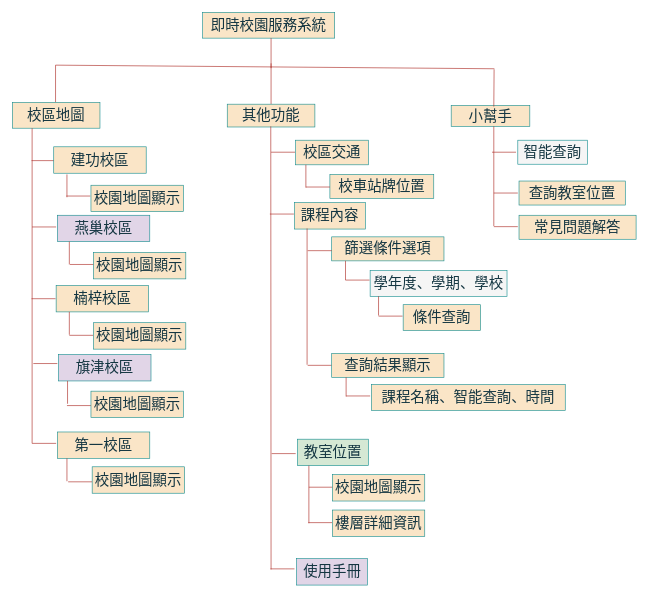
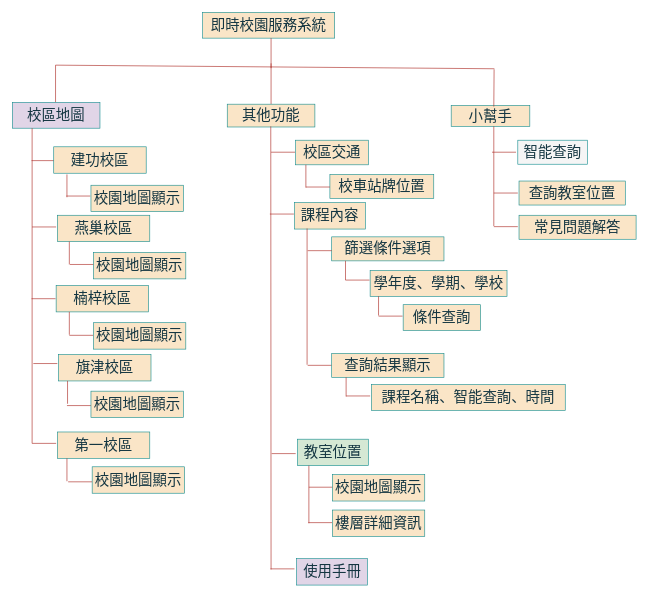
  <mxCell id="0" />
  <mxCell id="1" parent="0" />
  <mxCell id="2" value="&lt;font face=&quot;Times New Roman&quot; style=&quot;font-size: 24px;&quot;&gt;即時校園服務系統&lt;/font&gt;" style="rounded=0;whiteSpace=wrap;html=1;labelBackgroundColor=none;fillColor=#FAE5C7;strokeColor=#0F8B8D;fontColor=#143642;" vertex="1" parent="1"><mxGeometry x="337" y="20" width="220" height="43" as="geometry" /></mxCell>
  <mxCell id="3" value="" style="endArrow=none;html=1;rounded=0;labelBackgroundColor=none;strokeColor=#A8201A;fontColor=default;" edge="1" parent="1"><mxGeometry width="50" height="50" relative="1" as="geometry"><mxPoint x="451" y="113" as="sourcePoint" /><mxPoint x="451" y="63" as="targetPoint" /></mxGeometry></mxCell>
  <mxCell id="4" value="" style="endArrow=none;html=1;rounded=0;labelBackgroundColor=none;strokeColor=#A8201A;fontColor=default;" edge="1" parent="1"><mxGeometry width="50" height="50" relative="1" as="geometry"><mxPoint x="92" y="170" as="sourcePoint" /><mxPoint x="92" y="108" as="targetPoint" /></mxGeometry></mxCell>
  <mxCell id="5" value="" style="endArrow=none;html=1;rounded=0;labelBackgroundColor=none;strokeColor=#A8201A;fontColor=default;" edge="1" parent="1"><mxGeometry width="50" height="50" relative="1" as="geometry"><mxPoint x="92" y="108" as="sourcePoint" /><mxPoint x="823" y="114" as="targetPoint" /></mxGeometry></mxCell>
- <mxCell id="6" value="&lt;font style=&quot;font-size: 24px;&quot;&gt;校區地圖&lt;/font&gt;" style="rounded=0;whiteSpace=wrap;html=1;labelBackgroundColor=none;fillColor=#FAE5C7;strokeColor=#0F8B8D;fontColor=#143642;" vertex="1" parent="1"><mxGeometry x="20" y="170" width="146" height="43" as="geometry" /></mxCell>
+ <mxCell id="6" value="&lt;font style=&quot;font-size: 24px;&quot;&gt;校區地圖&lt;/font&gt;" style="rounded=0;whiteSpace=wrap;html=1;labelBackgroundColor=none;fillColor=#e1d5e7;strokeColor=#0F8B8D;fontColor=#143642;" vertex="1" parent="1"><mxGeometry x="20" y="170" width="146" height="43" as="geometry" /></mxCell>
  <mxCell id="7" value="" style="endArrow=none;html=1;rounded=0;exitX=0.5;exitY=0;exitDx=0;exitDy=0;labelBackgroundColor=none;strokeColor=#A8201A;fontColor=default;" edge="1" parent="1" source="8"><mxGeometry width="50" height="50" relative="1" as="geometry"><mxPoint x="451" y="167" as="sourcePoint" /><mxPoint x="451" y="105" as="targetPoint" /></mxGeometry></mxCell>
  <mxCell id="8" value="&lt;font style=&quot;font-size: 24px;&quot;&gt;其他功能&lt;/font&gt;" style="rounded=0;whiteSpace=wrap;html=1;labelBackgroundColor=none;fillColor=#FAE5C7;strokeColor=#0F8B8D;fontColor=#143642;" vertex="1" parent="1"><mxGeometry x="378" y="173" width="146" height="38" as="geometry" /></mxCell>
  <mxCell id="9" value="&lt;font style=&quot;font-size: 24px;&quot;&gt;小幫手&lt;/font&gt;" style="rounded=0;whiteSpace=wrap;html=1;labelBackgroundColor=none;fillColor=#FAE5C7;strokeColor=#0F8B8D;fontColor=#143642;" vertex="1" parent="1"><mxGeometry x="751" y="175" width="131" height="35" as="geometry" /></mxCell>
  <mxCell id="10" value="" style="endArrow=none;html=1;rounded=0;labelBackgroundColor=none;strokeColor=#A8201A;fontColor=default;" edge="1" parent="1"><mxGeometry width="50" height="50" relative="1" as="geometry"><mxPoint x="822" y="177" as="sourcePoint" /><mxPoint x="822.5" y="115" as="targetPoint" /></mxGeometry></mxCell>
  <mxCell id="11" value="" style="endArrow=none;html=1;rounded=0;labelBackgroundColor=none;strokeColor=#A8201A;fontColor=default;" edge="1" parent="1"><mxGeometry width="50" height="50" relative="1" as="geometry"><mxPoint x="451" y="948" as="sourcePoint" /><mxPoint x="450.5" y="210" as="targetPoint" /></mxGeometry></mxCell>
  <mxCell id="12" value="" style="endArrow=none;html=1;rounded=0;labelBackgroundColor=none;strokeColor=#A8201A;fontColor=default;" edge="1" parent="1"><mxGeometry width="50" height="50" relative="1" as="geometry"><mxPoint x="451" y="253" as="sourcePoint" /><mxPoint x="491" y="253" as="targetPoint" /></mxGeometry></mxCell>
  <mxCell id="13" value="&lt;font style=&quot;font-size: 24px;&quot;&gt;校區交通&lt;/font&gt;" style="rounded=0;whiteSpace=wrap;html=1;labelBackgroundColor=none;fillColor=#FAE5C7;strokeColor=#0F8B8D;fontColor=#143642;" vertex="1" parent="1"><mxGeometry x="492" y="233" width="121" height="41" as="geometry" /></mxCell>
  <mxCell id="14" value="" style="endArrow=none;html=1;rounded=0;labelBackgroundColor=none;strokeColor=#A8201A;fontColor=default;" edge="1" parent="1"><mxGeometry width="50" height="50" relative="1" as="geometry"><mxPoint x="509" y="312" as="sourcePoint" /><mxPoint x="509" y="274" as="targetPoint" /></mxGeometry></mxCell>
  <mxCell id="15" value="&lt;font style=&quot;font-size: 24px;&quot;&gt;校車站牌位置&lt;/font&gt;" style="rounded=0;whiteSpace=wrap;html=1;labelBackgroundColor=none;fillColor=#FAE5C7;strokeColor=#0F8B8D;fontColor=#143642;" vertex="1" parent="1"><mxGeometry x="549" y="290" width="173" height="40" as="geometry" /></mxCell>
  <mxCell id="16" value="&lt;font style=&quot;font-size: 24px;&quot;&gt;課程內容&lt;/font&gt;" style="rounded=0;whiteSpace=wrap;html=1;labelBackgroundColor=none;fillColor=#FAE5C7;strokeColor=#0F8B8D;fontColor=#143642;" vertex="1" parent="1"><mxGeometry x="490" y="337" width="118" height="44" as="geometry" /></mxCell>
  <mxCell id="17" value="" style="endArrow=none;html=1;rounded=0;labelBackgroundColor=none;strokeColor=#A8201A;fontColor=default;" edge="1" parent="1"><mxGeometry width="50" height="50" relative="1" as="geometry"><mxPoint x="511" y="607" as="sourcePoint" /><mxPoint x="511" y="380" as="targetPoint" /></mxGeometry></mxCell>
  <mxCell id="18" value="&lt;span style=&quot;font-size: 24px;&quot;&gt;篩選條件選項&lt;/span&gt;" style="rounded=0;whiteSpace=wrap;html=1;labelBackgroundColor=none;fillColor=#FAE5C7;strokeColor=#0F8B8D;fontColor=#143642;" vertex="1" parent="1"><mxGeometry x="552" y="394" width="187" height="40" as="geometry" /></mxCell>
- <mxCell id="19" value="&lt;font style=&quot;font-size: 24px;&quot;&gt;學年度、學期、學校&lt;/font&gt;" style="rounded=0;whiteSpace=wrap;html=1;labelBackgroundColor=none;fillColor=#f5f5f5;strokeColor=#0F8B8D;fontColor=#143642;" vertex="1" parent="1"><mxGeometry x="616" y="450" width="228" height="43" as="geometry" /></mxCell>
+ <mxCell id="19" value="&lt;font style=&quot;font-size: 24px;&quot;&gt;學年度、學期、學校&lt;/font&gt;" style="rounded=0;whiteSpace=wrap;html=1;labelBackgroundColor=none;fillColor=#FAE5C7;strokeColor=#0F8B8D;fontColor=#143642;" vertex="1" parent="1"><mxGeometry x="616" y="450" width="228" height="43" as="geometry" /></mxCell>
  <mxCell id="20" value="" style="endArrow=none;html=1;rounded=0;labelBackgroundColor=none;strokeColor=#A8201A;fontColor=default;" edge="1" parent="1"><mxGeometry width="50" height="50" relative="1" as="geometry"><mxPoint x="509" y="311" as="sourcePoint" /><mxPoint x="549" y="311" as="targetPoint" /></mxGeometry></mxCell>
  <mxCell id="21" value="" style="endArrow=none;html=1;rounded=0;labelBackgroundColor=none;strokeColor=#A8201A;fontColor=default;" edge="1" parent="1"><mxGeometry width="50" height="50" relative="1" as="geometry"><mxPoint x="449" y="356" as="sourcePoint" /><mxPoint x="489" y="356" as="targetPoint" /></mxGeometry></mxCell>
  <mxCell id="22" value="" style="endArrow=none;html=1;rounded=0;labelBackgroundColor=none;strokeColor=#A8201A;fontColor=default;" edge="1" parent="1"><mxGeometry width="50" height="50" relative="1" as="geometry"><mxPoint x="512" y="417" as="sourcePoint" /><mxPoint x="552" y="417" as="targetPoint" /></mxGeometry></mxCell>
  <mxCell id="23" value="" style="endArrow=none;html=1;rounded=0;labelBackgroundColor=none;strokeColor=#A8201A;fontColor=default;" edge="1" parent="1"><mxGeometry width="50" height="50" relative="1" as="geometry"><mxPoint x="512" y="608" as="sourcePoint" /><mxPoint x="552" y="608" as="targetPoint" /></mxGeometry></mxCell>
  <mxCell id="24" value="&lt;font style=&quot;font-size: 24px;&quot;&gt;智能查詢&lt;/font&gt;" style="rounded=0;whiteSpace=wrap;html=1;labelBackgroundColor=none;fillColor=#f5f5f5;strokeColor=#0F8B8D;fontColor=#143642;" vertex="1" parent="1"><mxGeometry x="862" y="233" width="116" height="40" as="geometry" /></mxCell>
  <mxCell id="25" value="" style="endArrow=none;html=1;rounded=0;labelBackgroundColor=none;strokeColor=#A8201A;fontColor=default;" edge="1" parent="1"><mxGeometry width="50" height="50" relative="1" as="geometry"><mxPoint x="575" y="466" as="sourcePoint" /><mxPoint x="615" y="466" as="targetPoint" /></mxGeometry></mxCell>
  <mxCell id="26" value="&lt;font style=&quot;font-size: 24px;&quot;&gt;常見問題解答&lt;/font&gt;" style="rounded=0;whiteSpace=wrap;html=1;labelBackgroundColor=none;fillColor=#FAE5C7;strokeColor=#0F8B8D;fontColor=#143642;" vertex="1" parent="1"><mxGeometry x="864" y="358" width="195" height="40" as="geometry" /></mxCell>
  <mxCell id="27" value="" style="endArrow=none;html=1;rounded=0;labelBackgroundColor=none;strokeColor=#A8201A;fontColor=default;" edge="1" parent="1"><mxGeometry width="50" height="50" relative="1" as="geometry"><mxPoint x="575" y="466" as="sourcePoint" /><mxPoint x="575" y="434" as="targetPoint" /></mxGeometry></mxCell>
  <mxCell id="28" value="" style="endArrow=none;html=1;rounded=0;labelBackgroundColor=none;strokeColor=#A8201A;fontColor=default;" edge="1" parent="1"><mxGeometry width="50" height="50" relative="1" as="geometry"><mxPoint x="630" y="525" as="sourcePoint" /><mxPoint x="630" y="493" as="targetPoint" /></mxGeometry></mxCell>
  <mxCell id="29" value="" style="endArrow=none;html=1;rounded=0;labelBackgroundColor=none;strokeColor=#A8201A;fontColor=default;" edge="1" parent="1"><mxGeometry width="50" height="50" relative="1" as="geometry"><mxPoint x="630" y="526" as="sourcePoint" /><mxPoint x="670" y="526" as="targetPoint" /></mxGeometry></mxCell>
  <mxCell id="30" value="&lt;font style=&quot;font-size: 24px;&quot;&gt;條件查詢&lt;/font&gt;" style="rounded=0;whiteSpace=wrap;html=1;labelBackgroundColor=none;fillColor=#FAE5C7;strokeColor=#0F8B8D;fontColor=#143642;" vertex="1" parent="1"><mxGeometry x="671" y="507" width="129" height="43" as="geometry" /></mxCell>
  <mxCell id="31" value="&lt;span style=&quot;font-size: 24px;&quot;&gt;查詢結果顯示&lt;/span&gt;" style="rounded=0;whiteSpace=wrap;html=1;labelBackgroundColor=none;fillColor=#FAE5C7;strokeColor=#0F8B8D;fontColor=#143642;" vertex="1" parent="1"><mxGeometry x="552" y="588" width="187" height="40" as="geometry" /></mxCell>
  <mxCell id="32" value="" style="endArrow=none;html=1;rounded=0;labelBackgroundColor=none;strokeColor=#A8201A;fontColor=default;" edge="1" parent="1"><mxGeometry width="50" height="50" relative="1" as="geometry"><mxPoint x="576" y="660" as="sourcePoint" /><mxPoint x="576" y="628" as="targetPoint" /></mxGeometry></mxCell>
  <mxCell id="33" value="" style="endArrow=none;html=1;rounded=0;labelBackgroundColor=none;strokeColor=#A8201A;fontColor=default;" edge="1" parent="1"><mxGeometry width="50" height="50" relative="1" as="geometry"><mxPoint x="576" y="659" as="sourcePoint" /><mxPoint x="616" y="659" as="targetPoint" /></mxGeometry></mxCell>
  <mxCell id="34" value="&lt;font style=&quot;font-size: 24px;&quot;&gt;課程名稱、智能查詢、時間&lt;/font&gt;" style="rounded=0;whiteSpace=wrap;html=1;labelBackgroundColor=none;fillColor=#FAE5C7;strokeColor=#0F8B8D;fontColor=#143642;" vertex="1" parent="1"><mxGeometry x="618" y="640" width="323" height="43" as="geometry" /></mxCell>
  <mxCell id="35" value="" style="endArrow=none;html=1;rounded=0;labelBackgroundColor=none;strokeColor=#A8201A;fontColor=default;" edge="1" parent="1"><mxGeometry width="50" height="50" relative="1" as="geometry"><mxPoint x="822" y="376" as="sourcePoint" /><mxPoint x="822" y="210" as="targetPoint" /></mxGeometry></mxCell>
  <mxCell id="36" value="" style="endArrow=none;html=1;rounded=0;labelBackgroundColor=none;strokeColor=#A8201A;fontColor=default;" edge="1" parent="1"><mxGeometry width="50" height="50" relative="1" as="geometry"><mxPoint x="819" y="253" as="sourcePoint" /><mxPoint x="859" y="253" as="targetPoint" /></mxGeometry></mxCell>
  <mxCell id="37" value="" style="endArrow=none;html=1;rounded=0;labelBackgroundColor=none;strokeColor=#A8201A;fontColor=default;" edge="1" parent="1"><mxGeometry width="50" height="50" relative="1" as="geometry"><mxPoint x="822" y="321" as="sourcePoint" /><mxPoint x="862" y="321" as="targetPoint" /></mxGeometry></mxCell>
  <mxCell id="38" value="&lt;font style=&quot;font-size: 24px;&quot;&gt;查詢教室位置&lt;/font&gt;" style="rounded=0;whiteSpace=wrap;html=1;labelBackgroundColor=none;fillColor=#FAE5C7;strokeColor=#0F8B8D;fontColor=#143642;" vertex="1" parent="1"><mxGeometry x="864" y="301" width="177" height="40" as="geometry" /></mxCell>
  <mxCell id="39" value="" style="endArrow=none;html=1;rounded=0;labelBackgroundColor=none;strokeColor=#A8201A;fontColor=default;" edge="1" parent="1"><mxGeometry width="50" height="50" relative="1" as="geometry"><mxPoint x="822" y="377" as="sourcePoint" /><mxPoint x="862" y="377" as="targetPoint" /></mxGeometry></mxCell>
  <mxCell id="40" value="" style="endArrow=none;html=1;rounded=0;labelBackgroundColor=none;strokeColor=#A8201A;fontColor=default;" edge="1" parent="1"><mxGeometry width="50" height="50" relative="1" as="geometry"><mxPoint x="452" y="755" as="sourcePoint" /><mxPoint x="492" y="755" as="targetPoint" /></mxGeometry></mxCell>
  <mxCell id="41" value="&lt;font style=&quot;font-size: 24px;&quot;&gt;教室位置&lt;/font&gt;" style="rounded=0;whiteSpace=wrap;html=1;labelBackgroundColor=none;fillColor=#d5e8d4;strokeColor=#0F8B8D;fontColor=#143642;" vertex="1" parent="1"><mxGeometry x="495" y="731" width="118" height="44" as="geometry" /></mxCell>
  <mxCell id="42" value="" style="endArrow=none;html=1;rounded=0;labelBackgroundColor=none;strokeColor=#A8201A;fontColor=default;" edge="1" parent="1"><mxGeometry width="50" height="50" relative="1" as="geometry"><mxPoint x="514" y="871" as="sourcePoint" /><mxPoint x="514" y="775" as="targetPoint" /></mxGeometry></mxCell>
  <mxCell id="43" value="" style="endArrow=none;html=1;rounded=0;labelBackgroundColor=none;strokeColor=#A8201A;fontColor=default;" edge="1" parent="1"><mxGeometry width="50" height="50" relative="1" as="geometry"><mxPoint x="514" y="811" as="sourcePoint" /><mxPoint x="554" y="811" as="targetPoint" /></mxGeometry></mxCell>
  <mxCell id="44" value="&lt;font style=&quot;font-size: 24px;&quot;&gt;校園地圖顯示&lt;/font&gt;" style="rounded=0;whiteSpace=wrap;html=1;labelBackgroundColor=none;fillColor=#FAE5C7;strokeColor=#0F8B8D;fontColor=#143642;" vertex="1" parent="1"><mxGeometry x="553" y="790" width="154" height="44" as="geometry" /></mxCell>
  <mxCell id="45" value="" style="endArrow=none;html=1;rounded=0;labelBackgroundColor=none;strokeColor=#A8201A;fontColor=default;" edge="1" parent="1"><mxGeometry width="50" height="50" relative="1" as="geometry"><mxPoint x="513" y="870" as="sourcePoint" /><mxPoint x="553" y="870" as="targetPoint" /></mxGeometry></mxCell>
  <mxCell id="46" value="&lt;font style=&quot;font-size: 24px;&quot;&gt;樓層詳細資訊&lt;/font&gt;" style="rounded=0;whiteSpace=wrap;html=1;labelBackgroundColor=none;fillColor=#FAE5C7;strokeColor=#0F8B8D;fontColor=#143642;" vertex="1" parent="1"><mxGeometry x="553" y="849" width="154" height="44" as="geometry" /></mxCell>
  <mxCell id="47" value="" style="endArrow=none;html=1;rounded=0;labelBackgroundColor=none;strokeColor=#A8201A;fontColor=default;" edge="1" parent="1"><mxGeometry width="50" height="50" relative="1" as="geometry"><mxPoint x="450" y="947" as="sourcePoint" /><mxPoint x="490" y="947" as="targetPoint" /></mxGeometry></mxCell>
  <mxCell id="48" value="&lt;font style=&quot;font-size: 24px;&quot;&gt;使用手冊&lt;/font&gt;" style="rounded=0;whiteSpace=wrap;html=1;labelBackgroundColor=none;fillColor=#e1d5e7;strokeColor=#0F8B8D;fontColor=#143642;" vertex="1" parent="1"><mxGeometry x="493.5" y="930" width="118" height="44" as="geometry" /></mxCell>
  <mxCell id="49" value="" style="endArrow=none;html=1;rounded=0;labelBackgroundColor=none;strokeColor=#A8201A;fontColor=default;" edge="1" parent="1"><mxGeometry width="50" height="50" relative="1" as="geometry"><mxPoint x="53" y="738" as="sourcePoint" /><mxPoint x="53" y="213" as="targetPoint" /></mxGeometry></mxCell>
  <mxCell id="50" value="" style="endArrow=none;html=1;rounded=0;labelBackgroundColor=none;strokeColor=#A8201A;fontColor=default;" edge="1" parent="1"><mxGeometry width="50" height="50" relative="1" as="geometry"><mxPoint x="52" y="267" as="sourcePoint" /><mxPoint x="92" y="267" as="targetPoint" /></mxGeometry></mxCell>
  <mxCell id="51" value="&lt;font style=&quot;font-size: 24px;&quot;&gt;建功校區&lt;/font&gt;" style="rounded=0;whiteSpace=wrap;html=1;labelBackgroundColor=none;fillColor=#FAE5C7;strokeColor=#0F8B8D;fontColor=#143642;" vertex="1" parent="1"><mxGeometry x="89" y="244" width="154" height="44" as="geometry" /></mxCell>
  <mxCell id="52" value="" style="endArrow=none;html=1;rounded=0;labelBackgroundColor=none;strokeColor=#A8201A;fontColor=default;" edge="1" parent="1"><mxGeometry width="50" height="50" relative="1" as="geometry"><mxPoint x="111" y="328" as="sourcePoint" /><mxPoint x="111" y="290" as="targetPoint" /></mxGeometry></mxCell>
  <mxCell id="53" value="" style="endArrow=none;html=1;rounded=0;labelBackgroundColor=none;strokeColor=#A8201A;fontColor=default;" edge="1" parent="1"><mxGeometry width="50" height="50" relative="1" as="geometry"><mxPoint x="110" y="326" as="sourcePoint" /><mxPoint x="150" y="326" as="targetPoint" /></mxGeometry></mxCell>
  <mxCell id="54" value="&lt;font style=&quot;font-size: 24px;&quot;&gt;校園地圖顯示&lt;/font&gt;" style="rounded=0;whiteSpace=wrap;html=1;labelBackgroundColor=none;fillColor=#FAE5C7;strokeColor=#0F8B8D;fontColor=#143642;" vertex="1" parent="1"><mxGeometry x="151" y="308" width="154" height="44" as="geometry" /></mxCell>
  <mxCell id="55" value="" style="endArrow=none;html=1;rounded=0;labelBackgroundColor=none;strokeColor=#A8201A;fontColor=default;" edge="1" parent="1"><mxGeometry width="50" height="50" relative="1" as="geometry"><mxPoint x="53" y="377.5" as="sourcePoint" /><mxPoint x="93" y="377.5" as="targetPoint" /></mxGeometry></mxCell>
- <mxCell id="56" value="&lt;font style=&quot;font-size: 24px;&quot;&gt;燕巢校區&lt;/font&gt;" style="rounded=0;whiteSpace=wrap;html=1;labelBackgroundColor=none;fillColor=#e1d5e7;strokeColor=#0F8B8D;fontColor=#143642;" vertex="1" parent="1"><mxGeometry x="95" y="358" width="154" height="44" as="geometry" /></mxCell>
+ <mxCell id="56" value="&lt;font style=&quot;font-size: 24px;&quot;&gt;燕巢校區&lt;/font&gt;" style="rounded=0;whiteSpace=wrap;html=1;labelBackgroundColor=none;fillColor=#FAE5C7;strokeColor=#0F8B8D;fontColor=#143642;" vertex="1" parent="1"><mxGeometry x="95" y="358" width="154" height="44" as="geometry" /></mxCell>
  <mxCell id="57" value="" style="endArrow=none;html=1;rounded=0;labelBackgroundColor=none;strokeColor=#A8201A;fontColor=default;" edge="1" parent="1"><mxGeometry width="50" height="50" relative="1" as="geometry"><mxPoint x="115" y="440" as="sourcePoint" /><mxPoint x="115" y="402" as="targetPoint" /></mxGeometry></mxCell>
  <mxCell id="58" value="" style="endArrow=none;html=1;rounded=0;labelBackgroundColor=none;strokeColor=#A8201A;fontColor=default;" edge="1" parent="1"><mxGeometry width="50" height="50" relative="1" as="geometry"><mxPoint x="116" y="440" as="sourcePoint" /><mxPoint x="156" y="440" as="targetPoint" /></mxGeometry></mxCell>
  <mxCell id="59" value="&lt;font style=&quot;font-size: 24px;&quot;&gt;校園地圖顯示&lt;/font&gt;" style="rounded=0;whiteSpace=wrap;html=1;labelBackgroundColor=none;fillColor=#FAE5C7;strokeColor=#0F8B8D;fontColor=#143642;" vertex="1" parent="1"><mxGeometry x="155" y="420" width="154" height="44" as="geometry" /></mxCell>
  <mxCell id="60" value="" style="endArrow=none;html=1;rounded=0;labelBackgroundColor=none;strokeColor=#A8201A;fontColor=default;" edge="1" parent="1"><mxGeometry width="50" height="50" relative="1" as="geometry"><mxPoint x="52" y="497" as="sourcePoint" /><mxPoint x="92" y="497" as="targetPoint" /></mxGeometry></mxCell>
  <mxCell id="61" value="&lt;font style=&quot;font-size: 24px;&quot;&gt;楠梓校區&lt;/font&gt;" style="rounded=0;whiteSpace=wrap;html=1;labelBackgroundColor=none;fillColor=#FAE5C7;strokeColor=#0F8B8D;fontColor=#143642;" vertex="1" parent="1"><mxGeometry x="93" y="475" width="154" height="44" as="geometry" /></mxCell>
  <mxCell id="62" value="" style="endArrow=none;html=1;rounded=0;labelBackgroundColor=none;strokeColor=#A8201A;fontColor=default;" edge="1" parent="1"><mxGeometry width="50" height="50" relative="1" as="geometry"><mxPoint x="115" y="557" as="sourcePoint" /><mxPoint x="115" y="519" as="targetPoint" /></mxGeometry></mxCell>
  <mxCell id="63" value="" style="endArrow=none;html=1;rounded=0;labelBackgroundColor=none;strokeColor=#A8201A;fontColor=default;" edge="1" parent="1"><mxGeometry width="50" height="50" relative="1" as="geometry"><mxPoint x="115" y="558" as="sourcePoint" /><mxPoint x="155" y="558" as="targetPoint" /></mxGeometry></mxCell>
  <mxCell id="64" value="&lt;font style=&quot;font-size: 24px;&quot;&gt;校園地圖顯示&lt;/font&gt;" style="rounded=0;whiteSpace=wrap;html=1;labelBackgroundColor=none;fillColor=#FAE5C7;strokeColor=#0F8B8D;fontColor=#143642;" vertex="1" parent="1"><mxGeometry x="155" y="537" width="154" height="44" as="geometry" /></mxCell>
  <mxCell id="65" value="" style="endArrow=none;html=1;rounded=0;labelBackgroundColor=none;strokeColor=#A8201A;fontColor=default;" edge="1" parent="1"><mxGeometry width="50" height="50" relative="1" as="geometry"><mxPoint x="55" y="605" as="sourcePoint" /><mxPoint x="95" y="605" as="targetPoint" /></mxGeometry></mxCell>
- <mxCell id="66" value="&lt;font style=&quot;font-size: 24px;&quot;&gt;旗津校區&lt;/font&gt;" style="rounded=0;whiteSpace=wrap;html=1;labelBackgroundColor=none;fillColor=#e1d5e7;strokeColor=#0F8B8D;fontColor=#143642;" vertex="1" parent="1"><mxGeometry x="97" y="590" width="154" height="44" as="geometry" /></mxCell>
+ <mxCell id="66" value="&lt;font style=&quot;font-size: 24px;&quot;&gt;旗津校區&lt;/font&gt;" style="rounded=0;whiteSpace=wrap;html=1;labelBackgroundColor=none;fillColor=#FAE5C7;strokeColor=#0F8B8D;fontColor=#143642;" vertex="1" parent="1"><mxGeometry x="97" y="590" width="154" height="44" as="geometry" /></mxCell>
  <mxCell id="67" value="" style="endArrow=none;html=1;rounded=0;labelBackgroundColor=none;strokeColor=#A8201A;fontColor=default;" edge="1" parent="1"><mxGeometry width="50" height="50" relative="1" as="geometry"><mxPoint x="112" y="672" as="sourcePoint" /><mxPoint x="112" y="634" as="targetPoint" /></mxGeometry></mxCell>
  <mxCell id="68" value="" style="endArrow=none;html=1;rounded=0;labelBackgroundColor=none;strokeColor=#A8201A;fontColor=default;" edge="1" parent="1"><mxGeometry width="50" height="50" relative="1" as="geometry"><mxPoint x="111" y="675" as="sourcePoint" /><mxPoint x="151" y="675" as="targetPoint" /></mxGeometry></mxCell>
  <mxCell id="69" value="&lt;font style=&quot;font-size: 24px;&quot;&gt;校園地圖顯示&lt;/font&gt;" style="rounded=0;whiteSpace=wrap;html=1;labelBackgroundColor=none;fillColor=#FAE5C7;strokeColor=#0F8B8D;fontColor=#143642;" vertex="1" parent="1"><mxGeometry x="151" y="651" width="154" height="44" as="geometry" /></mxCell>
  <mxCell id="70" value="" style="endArrow=none;html=1;rounded=0;labelBackgroundColor=none;strokeColor=#A8201A;fontColor=default;" edge="1" parent="1"><mxGeometry width="50" height="50" relative="1" as="geometry"><mxPoint x="53" y="738" as="sourcePoint" /><mxPoint x="93" y="738" as="targetPoint" /></mxGeometry></mxCell>
  <mxCell id="71" value="&lt;font style=&quot;font-size: 24px;&quot;&gt;第一校區&lt;/font&gt;" style="rounded=0;whiteSpace=wrap;html=1;labelBackgroundColor=none;fillColor=#FAE5C7;strokeColor=#0F8B8D;fontColor=#143642;" vertex="1" parent="1"><mxGeometry x="95" y="719" width="154" height="44" as="geometry" /></mxCell>
  <mxCell id="72" value="" style="endArrow=none;html=1;rounded=0;labelBackgroundColor=none;strokeColor=#A8201A;fontColor=default;" edge="1" parent="1"><mxGeometry width="50" height="50" relative="1" as="geometry"><mxPoint x="111" y="801" as="sourcePoint" /><mxPoint x="111" y="763" as="targetPoint" /></mxGeometry></mxCell>
  <mxCell id="73" value="" style="endArrow=none;html=1;rounded=0;labelBackgroundColor=none;strokeColor=#A8201A;fontColor=default;" edge="1" parent="1"><mxGeometry width="50" height="50" relative="1" as="geometry"><mxPoint x="113" y="802" as="sourcePoint" /><mxPoint x="153" y="802" as="targetPoint" /></mxGeometry></mxCell>
  <mxCell id="74" value="&lt;font style=&quot;font-size: 24px;&quot;&gt;校園地圖顯示&lt;/font&gt;" style="rounded=0;whiteSpace=wrap;html=1;labelBackgroundColor=none;fillColor=#FAE5C7;strokeColor=#0F8B8D;fontColor=#143642;" vertex="1" parent="1"><mxGeometry x="153" y="777" width="154" height="44" as="geometry" /></mxCell>
